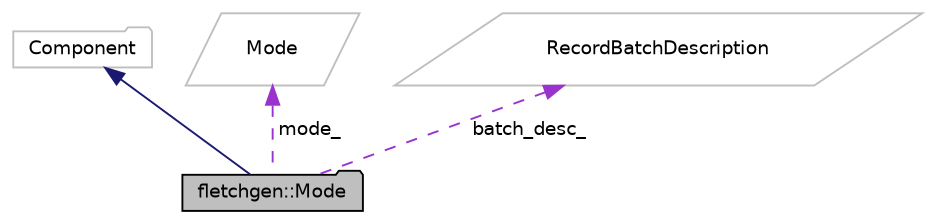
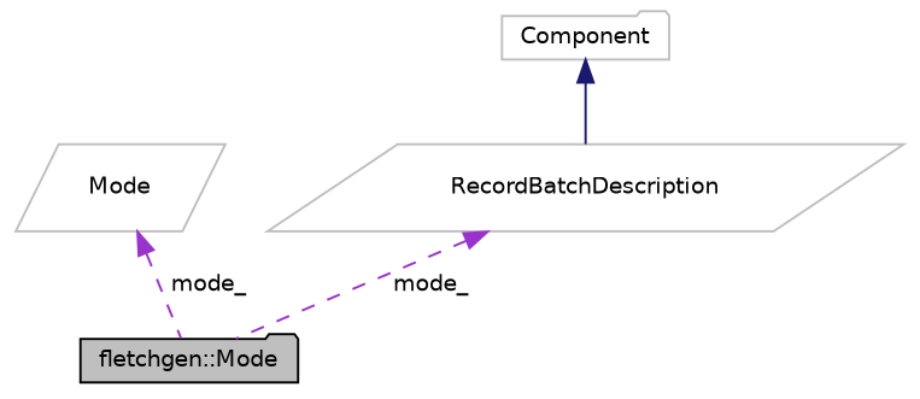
  digraph {
    node [color=grey75 fillcolor=white fontname=Helvetica fontsize=10 shape=folder style=filled]
    edge [color=darkorchid3 dir=back fontname=Helvetica fontsize=10 labelfontname=Helvetica labelfontsize=10 style=dashed]
    n1 [color=black fillcolor=grey75 fontcolor=black height=0.2 label="fletchgen::Mode" width=0.4]
    n2 [height=0.2 label=Component width=0.4]
    n3 [height=0.2 label=Mode shape=parallelogram width=0.4]
    n4 [height=0.2 label=RecordBatchDescription shape=parallelogram width=0.4]
-   n2 -> n1 [color=midnightblue style=solid]
+   n2 -> n4 [color=midnightblue style=solid]
    n3 -> n1 [label=" mode_"]
-   n4 -> n1 [label=" batch_desc_"]
+   n4 -> n1 [label=" mode_"]
  }
